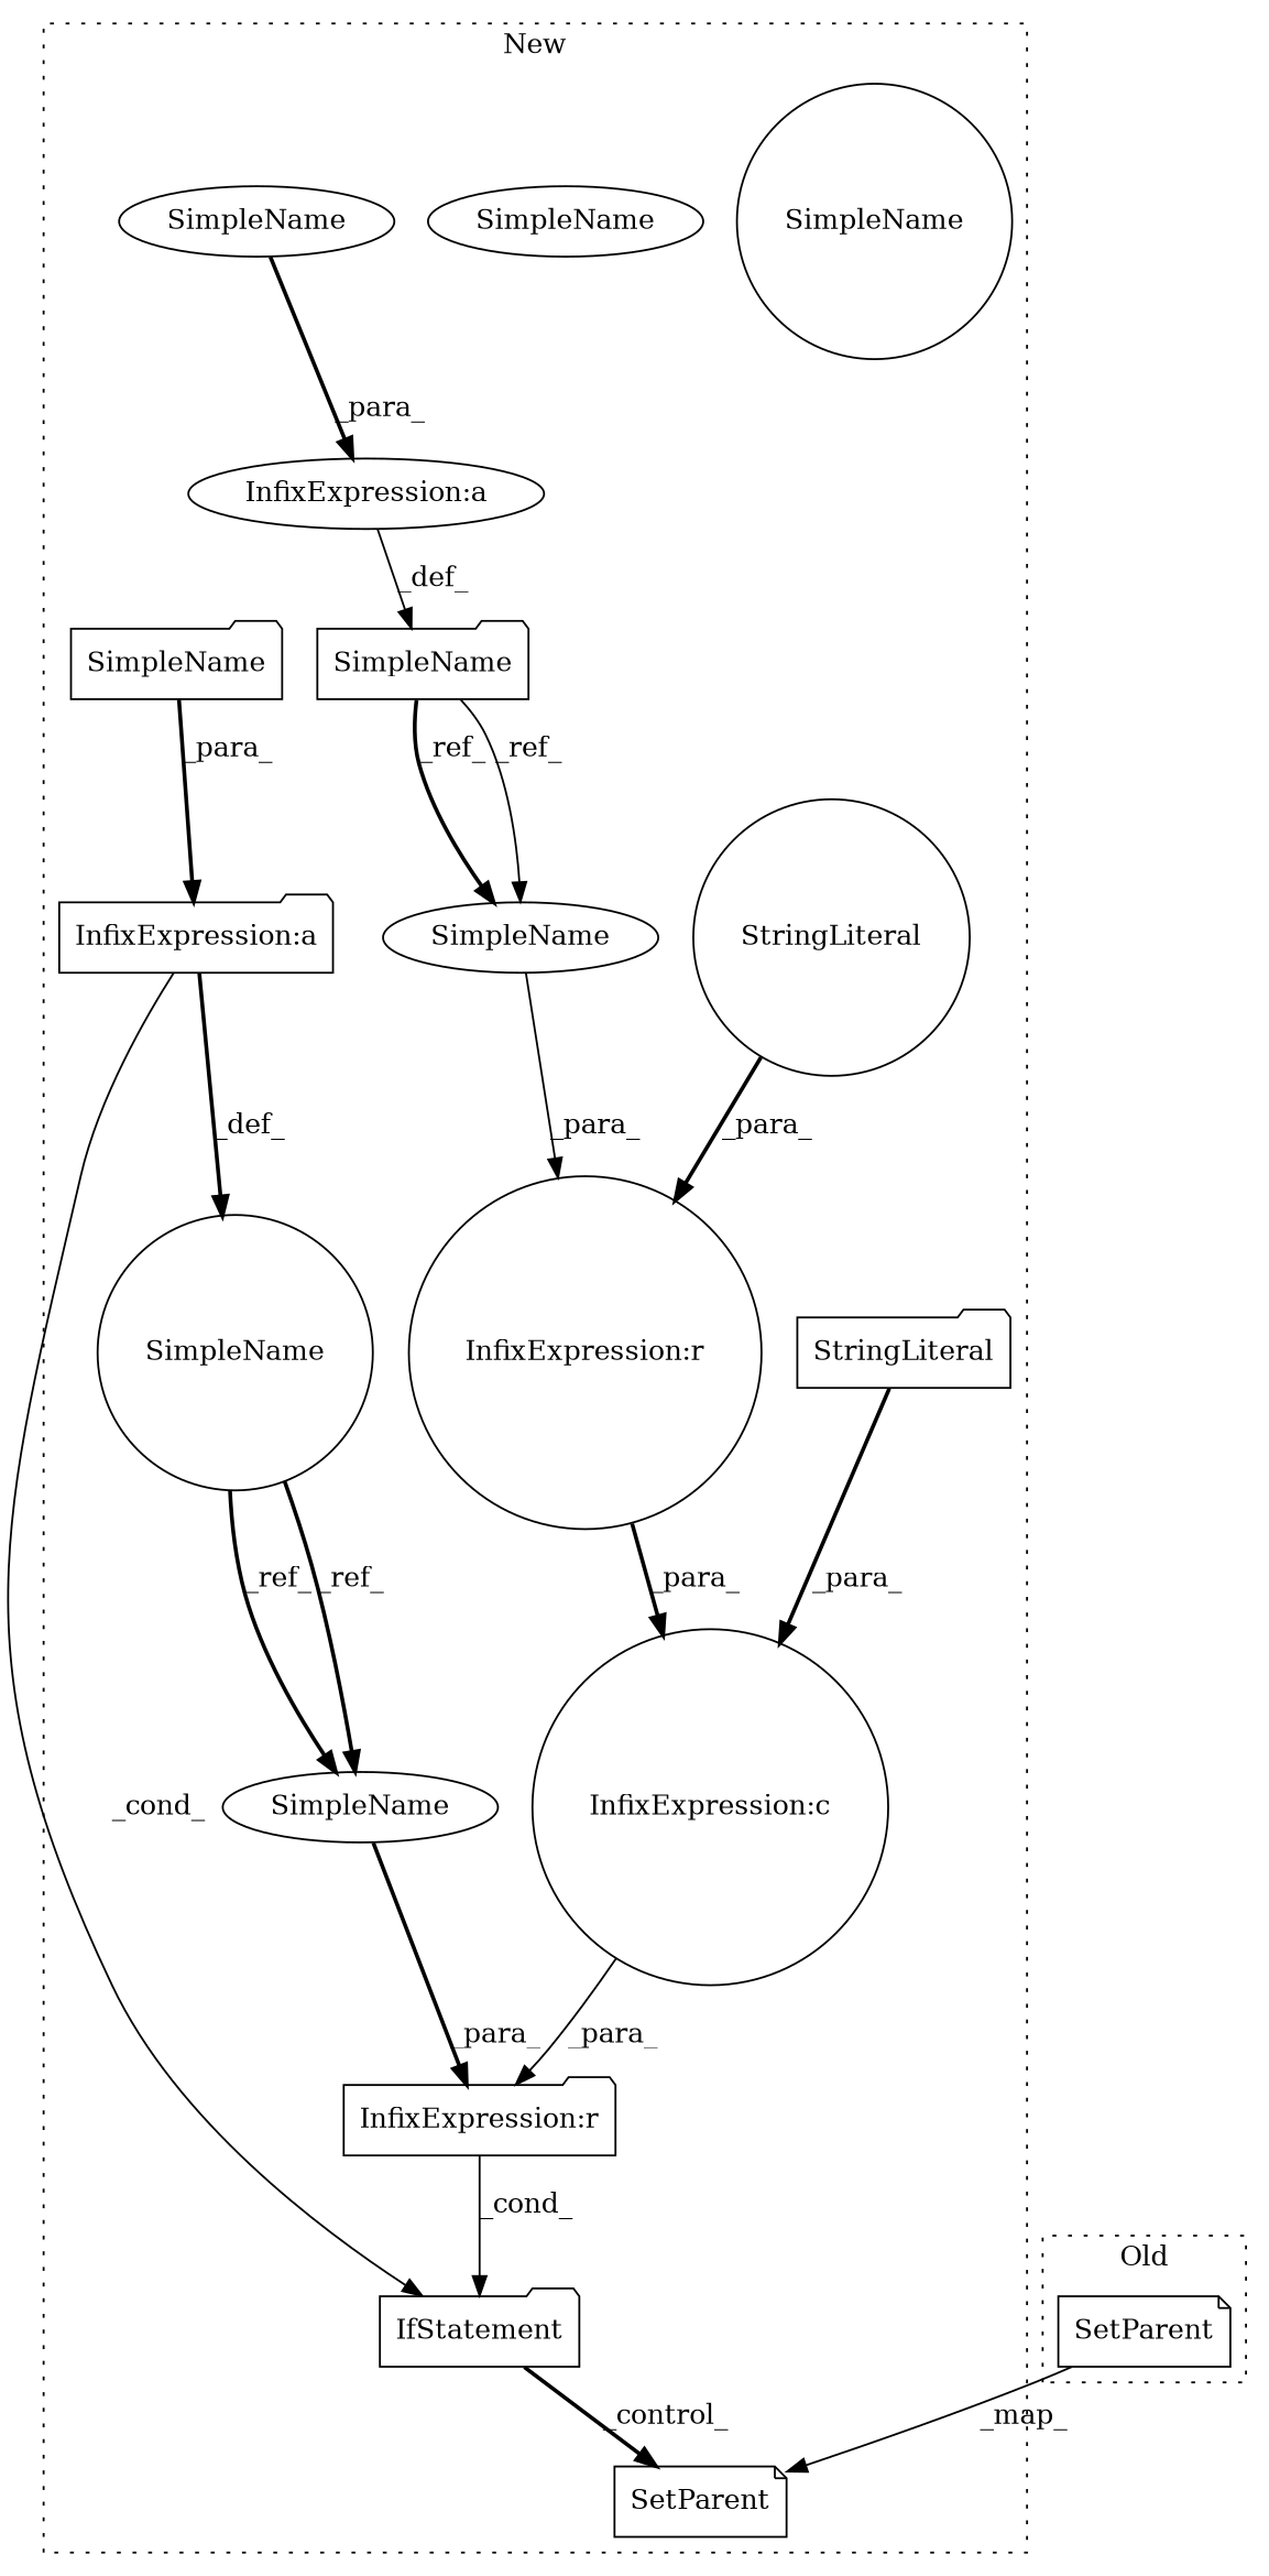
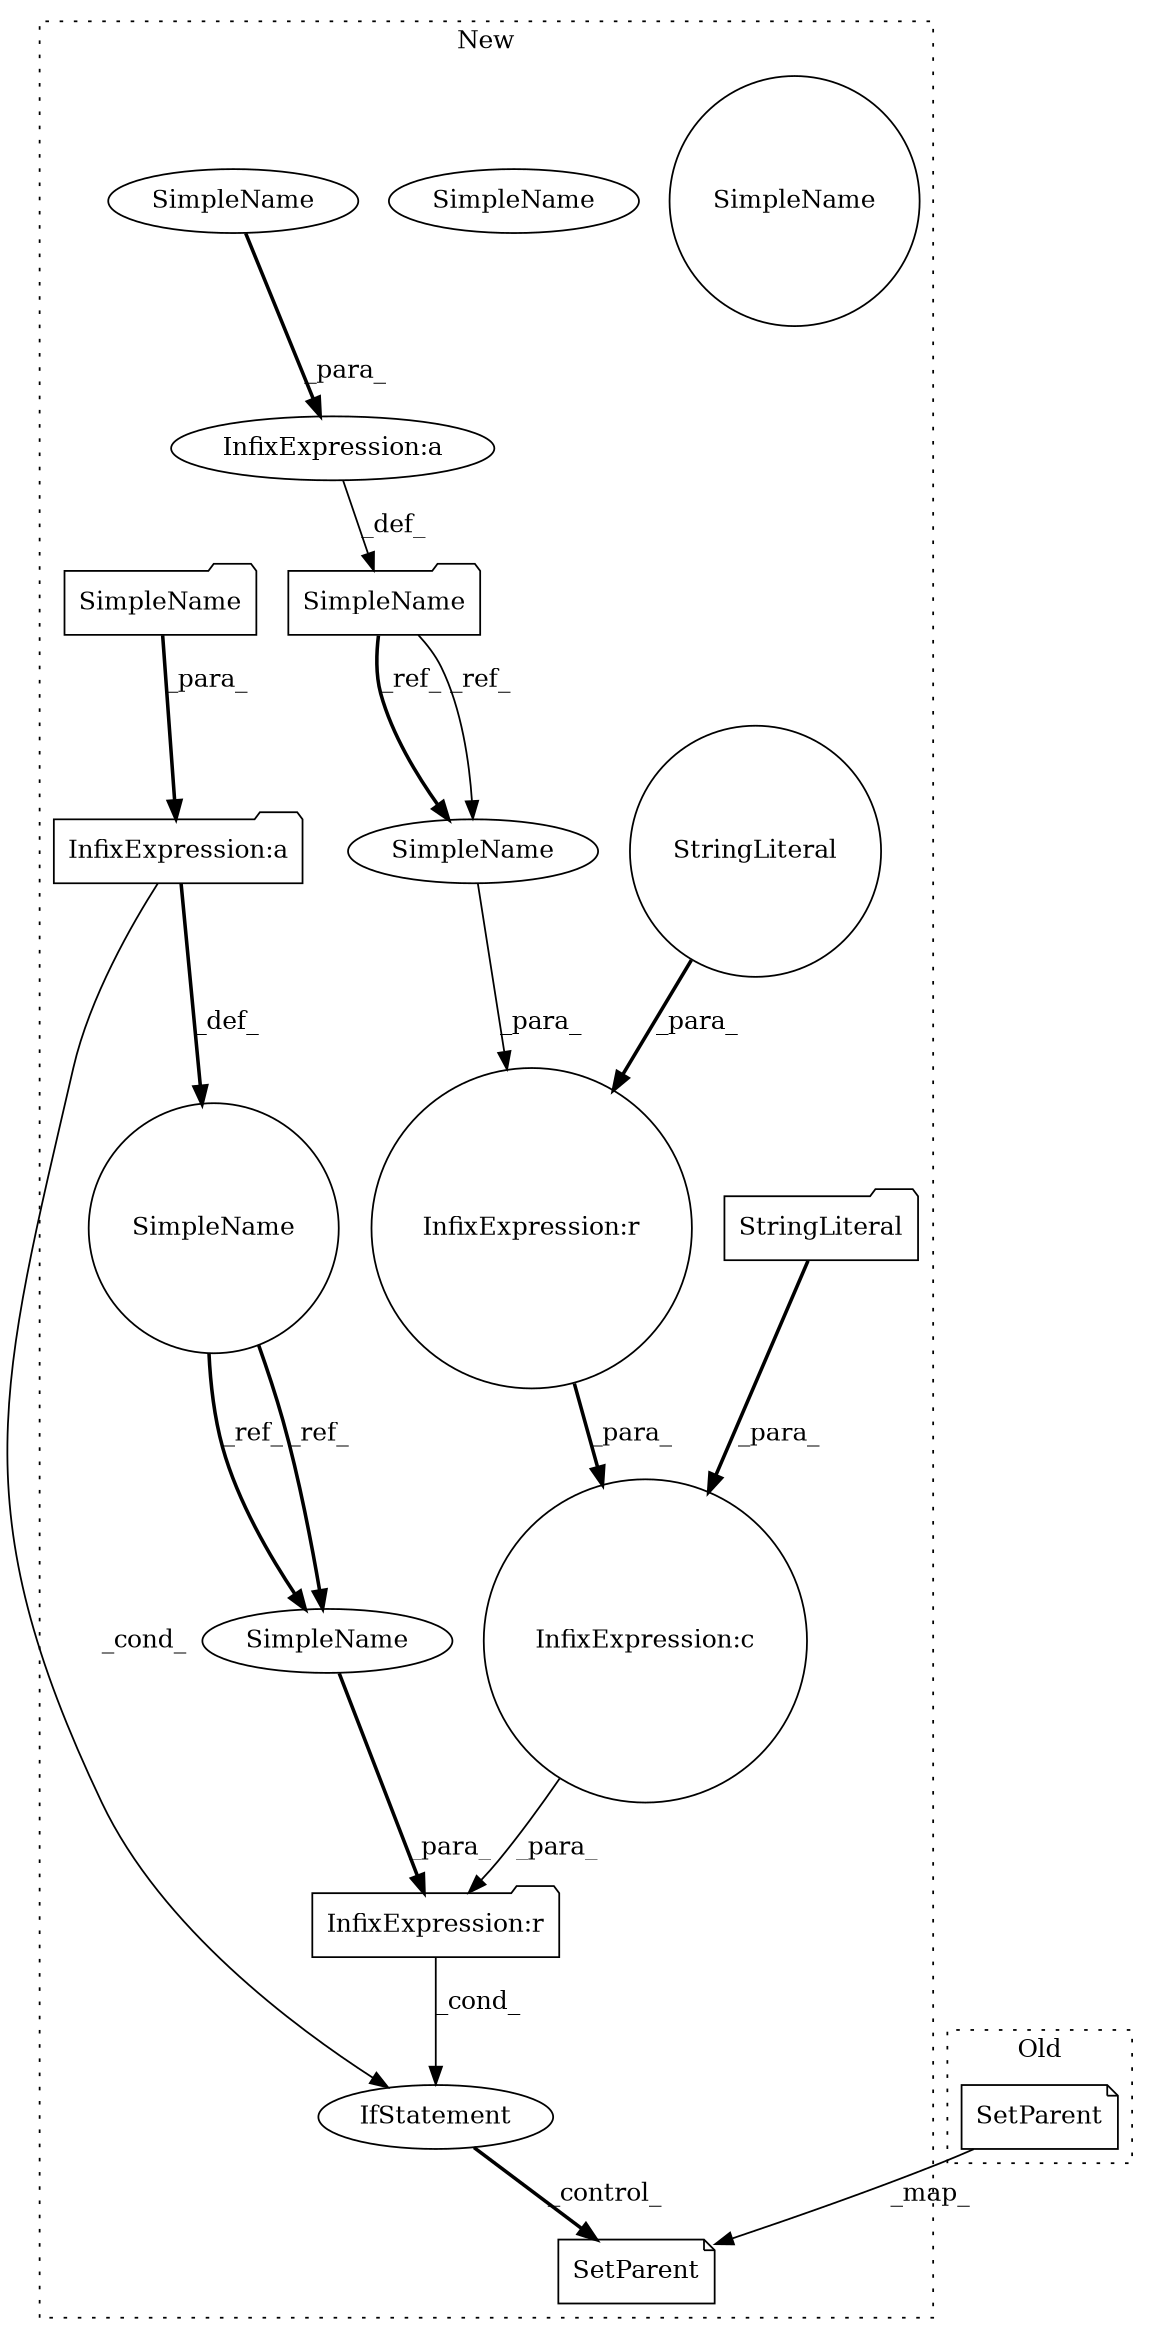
  digraph {
    node [a=42 l=27 s=-1 shape=folder]
    edge [style=bold]
    n1 [a=32 l="10,1" label=SetParent s="94570,94607" shape=note]
    n2 [a=27 l=-27 label="InfixExpression:r" s=93322]
-   n3 [a=25 l="4,14" label=IfStatement s="93291,93370"]
+   n3 [a=25 l="4,14" label=IfStatement s="93291,93370" shape=ellipse]
    n4 [label=SimpleName s=93058 shape=circle]
    n5 [a=27 l=-35 label="InfixExpression:c" s=93330 shape=circle]
    n6 [a=27 l=4 label="InfixExpression:r" s=93362 shape=circle]
    n7 [l=28 label=SimpleName s=93175]
    n8 [a=27 l=93142 label="InfixExpression:a"]
    n9 [a=27 l=93261 label="InfixExpression:a" shape=ellipse]
    n10 [a=45 l=4 label=StringLiteral s=93366 shape=circle]
    n11 [a=45 l=4 label=StringLiteral s=93326]
    n12 [l=28 label=SimpleName s=93334 shape=circle]
    n13 [label=SimpleName s=93295 shape=ellipse]
    n14 [label=SimpleName s=93295 shape=ellipse]
    n15 [l=28 label=SimpleName s=93334 shape=ellipse]
    n16 [l=0 label=SimpleName shape=ellipse]
    n17 [l=0 label=SimpleName]
    n18 [a=32 l="10,1" label=SetParent s="94357,94394" shape=note]
    subgraph cluster_1 {
      label=New
      style=dotted
      n1
      n2
      n3
      n4
      n5
      n6
      n7
      n8
      n9
      n10
      n11
      n12
      n13
      n14
      n15
      n16
      n17
    }
    subgraph cluster_2 {
      label=Old
      style=dotted
      n18
    }
    n2 -> n3 [label=_cond_ style=solid]
    n3 -> n1 [label=_control_]
    n4 -> n14 [label=_ref_]
    n4 -> n14 [label=_ref_]
    n5 -> n2 [label=_para_ style=solid]
    n6 -> n5 [label=_para_]
    n7 -> n15 [label=_ref_]
    n7 -> n15 [label=_ref_ style=solid]
    n8 -> n3 [label=_cond_ style=solid]
    n8 -> n4 [label=_def_]
    n9 -> n7 [label=_def_ style=solid]
    n10 -> n6 [label=_para_]
    n11 -> n5 [label=_para_]
    n14 -> n2 [label=_para_]
    n15 -> n6 [label=_para_ style=solid]
    n16 -> n9 [label=_para_]
    n17 -> n8 [label=_para_]
    n18 -> n1 [label=_map_ style=solid]
  }
